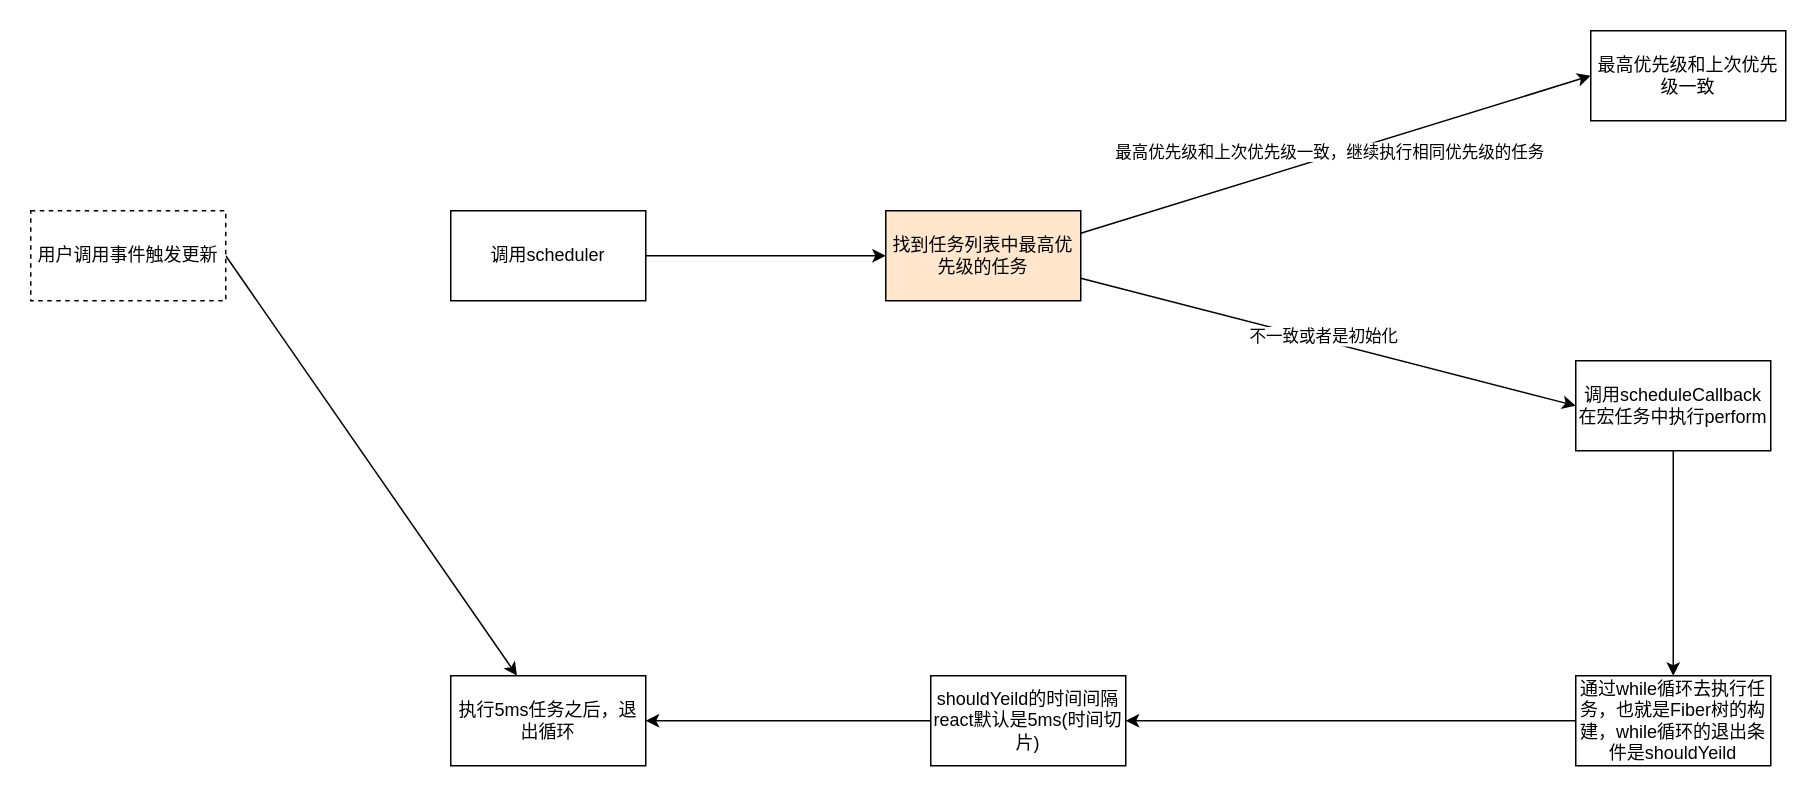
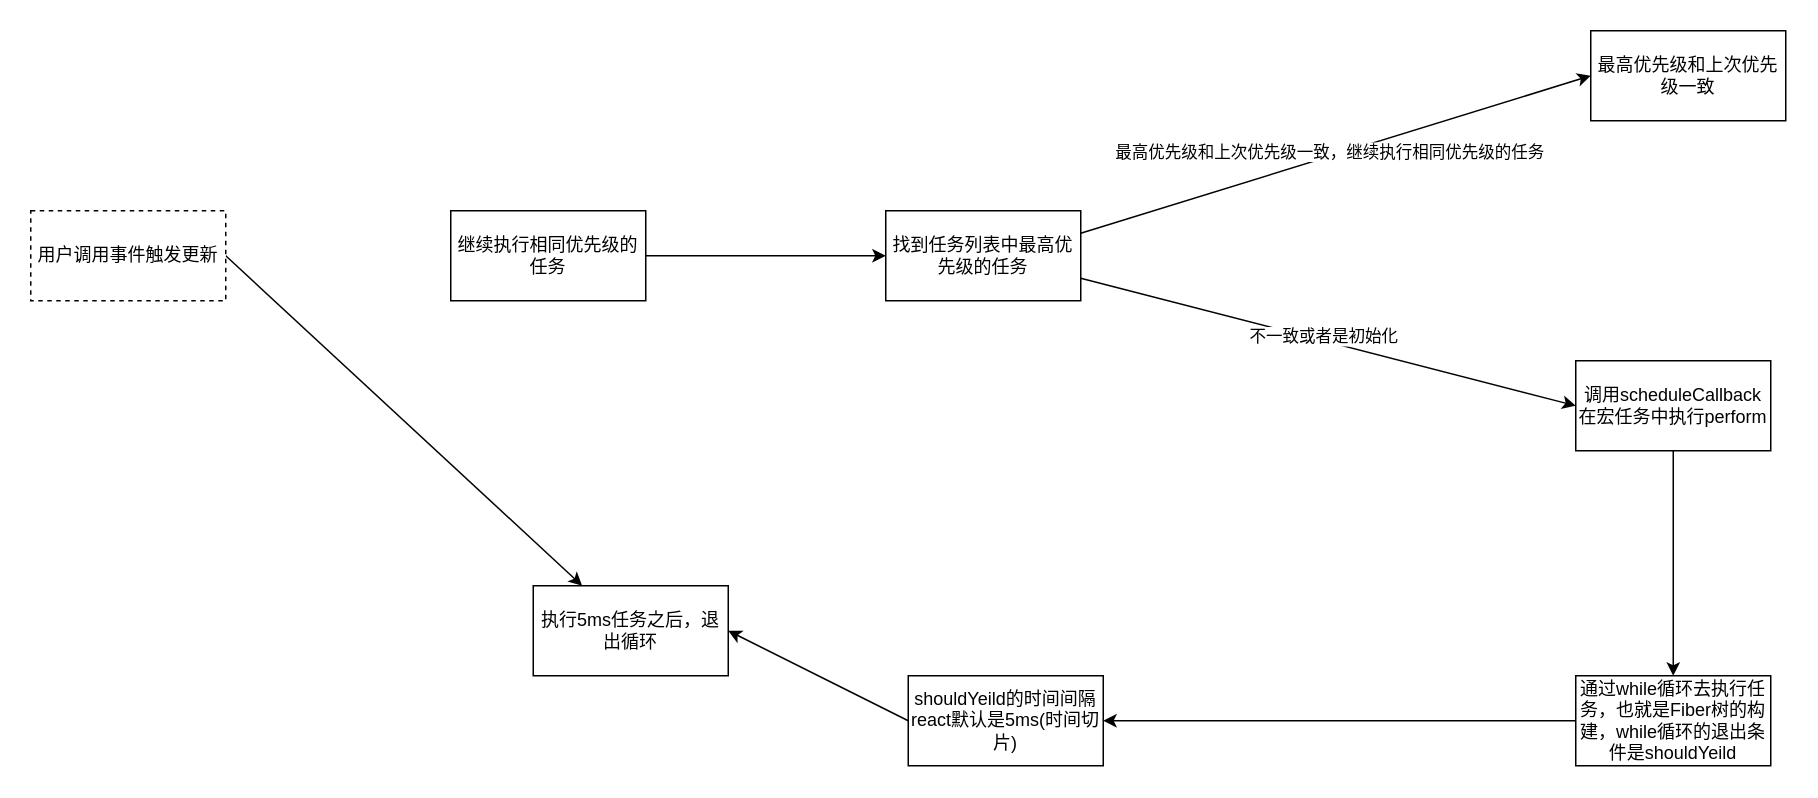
  <mxCell id="0" />
  <mxCell id="1" parent="0" />
  <mxCell id="2" style="edgeStyle=none;html=1;exitX=1;exitY=0.5;exitDx=0;exitDy=0;" edge="1" parent="1" source="3" target="18"><mxGeometry relative="1" as="geometry" /></mxCell>
  <mxCell id="3" value="用户调用事件触发更新" style="rounded=0;whiteSpace=wrap;html=1;dashed=1;" vertex="1" parent="1"><mxGeometry x="20" y="140" width="130" height="60" as="geometry" /></mxCell>
  <mxCell id="4" style="edgeStyle=none;html=1;exitX=1;exitY=0.5;exitDx=0;exitDy=0;entryX=0;entryY=0.5;entryDx=0;entryDy=0;" edge="1" parent="1" source="5" target="8"><mxGeometry relative="1" as="geometry" /></mxCell>
- <mxCell id="5" value="调用scheduler" style="rounded=0;whiteSpace=wrap;html=1;" vertex="1" parent="1"><mxGeometry x="300" y="140" width="130" height="60" as="geometry" /></mxCell>
+ <mxCell id="5" value="继续执行相同优先级的任务" style="rounded=0;whiteSpace=wrap;html=1;" vertex="1" parent="1"><mxGeometry x="300" y="140" width="130" height="60" as="geometry" /></mxCell>
  <mxCell id="6" style="edgeStyle=none;html=1;exitX=1;exitY=0.25;exitDx=0;exitDy=0;" edge="1" parent="1" source="8"><mxGeometry relative="1" as="geometry"><mxPoint x="1060" y="50" as="targetPoint" /><mxPoint x="723" y="155" as="sourcePoint" /></mxGeometry></mxCell>
  <mxCell id="7" value="最高优先级和上次优先级一致，继续执行相同优先级的任务" style="edgeLabel;html=1;align=center;verticalAlign=middle;resizable=0;points=[];" vertex="1" connectable="0" parent="6"><mxGeometry x="-0.024" y="3" relative="1" as="geometry"><mxPoint as="offset" /></mxGeometry></mxCell>
- <mxCell id="8" value="找到任务列表中最高优先级的任务" style="rounded=0;whiteSpace=wrap;html=1;fillColor=#ffe6cc;" vertex="1" parent="1"><mxGeometry x="590" y="140" width="130" height="60" as="geometry" /></mxCell>
+ <mxCell id="8" value="找到任务列表中最高优先级的任务" style="rounded=0;whiteSpace=wrap;html=1;" vertex="1" parent="1"><mxGeometry x="590" y="140" width="130" height="60" as="geometry" /></mxCell>
  <mxCell id="9" value="最高优先级和上次优先级一致" style="rounded=0;whiteSpace=wrap;html=1;" vertex="1" parent="1"><mxGeometry x="1060" y="20" width="130" height="60" as="geometry" /></mxCell>
  <mxCell id="10" style="edgeStyle=none;html=1;exitX=1;exitY=0.75;exitDx=0;exitDy=0;" edge="1" parent="1" source="8"><mxGeometry relative="1" as="geometry"><mxPoint x="1050" y="270" as="targetPoint" /><mxPoint x="733" y="165" as="sourcePoint" /></mxGeometry></mxCell>
  <mxCell id="11" value="不一致或者是初始化" style="edgeLabel;html=1;align=center;verticalAlign=middle;resizable=0;points=[];" vertex="1" connectable="0" parent="10"><mxGeometry x="-0.024" y="3" relative="1" as="geometry"><mxPoint as="offset" /></mxGeometry></mxCell>
  <mxCell id="12" style="edgeStyle=none;html=1;exitX=0.5;exitY=1;exitDx=0;exitDy=0;entryX=0.5;entryY=0;entryDx=0;entryDy=0;" edge="1" parent="1" source="13" target="15"><mxGeometry relative="1" as="geometry" /></mxCell>
  <mxCell id="13" value="调用scheduleCallback在宏任务中执行perform" style="rounded=0;whiteSpace=wrap;html=1;" vertex="1" parent="1"><mxGeometry x="1050" y="240" width="130" height="60" as="geometry" /></mxCell>
  <mxCell id="14" style="edgeStyle=none;html=1;exitX=0;exitY=0.5;exitDx=0;exitDy=0;" edge="1" parent="1" source="15" target="17"><mxGeometry relative="1" as="geometry" /></mxCell>
  <mxCell id="15" value="通过while循环去执行任务，也就是Fiber树的构建，while循环的退出条件是shouldYeild" style="rounded=0;whiteSpace=wrap;html=1;" vertex="1" parent="1"><mxGeometry x="1050" y="450" width="130" height="60" as="geometry" /></mxCell>
  <mxCell id="16" style="edgeStyle=none;html=1;exitX=0;exitY=0.5;exitDx=0;exitDy=0;entryX=1;entryY=0.5;entryDx=0;entryDy=0;" edge="1" parent="1" source="17" target="18"><mxGeometry relative="1" as="geometry" /></mxCell>
- <mxCell id="17" value="&lt;span style=&quot;color: rgb(0, 0, 0);&quot;&gt;shouldYeild的时间间隔react默认是5ms(时间切片)&lt;/span&gt;" style="rounded=0;whiteSpace=wrap;html=1;" vertex="1" parent="1"><mxGeometry x="620" y="450" width="130" height="60" as="geometry" /></mxCell>
- <mxCell id="18" value="&lt;span style=&quot;color: rgb(0, 0, 0);&quot;&gt;执行5ms任务之后，退出循环&lt;/span&gt;" style="rounded=0;whiteSpace=wrap;html=1;" vertex="1" parent="1"><mxGeometry x="300" y="450" width="130" height="60" as="geometry" /></mxCell>
+ <mxCell id="17" value="&lt;span style=&quot;color: rgb(0, 0, 0);&quot;&gt;shouldYeild的时间间隔react默认是5ms(时间切片)&lt;/span&gt;" style="rounded=0;whiteSpace=wrap;html=1;" vertex="1" parent="1"><mxGeometry x="605" y="450" width="130" height="60" as="geometry" /></mxCell>
+ <mxCell id="18" value="&lt;span style=&quot;color: rgb(0, 0, 0);&quot;&gt;执行5ms任务之后，退出循环&lt;/span&gt;" style="rounded=0;whiteSpace=wrap;html=1;" vertex="1" parent="1"><mxGeometry x="355" y="390" width="130" height="60" as="geometry" /></mxCell>
